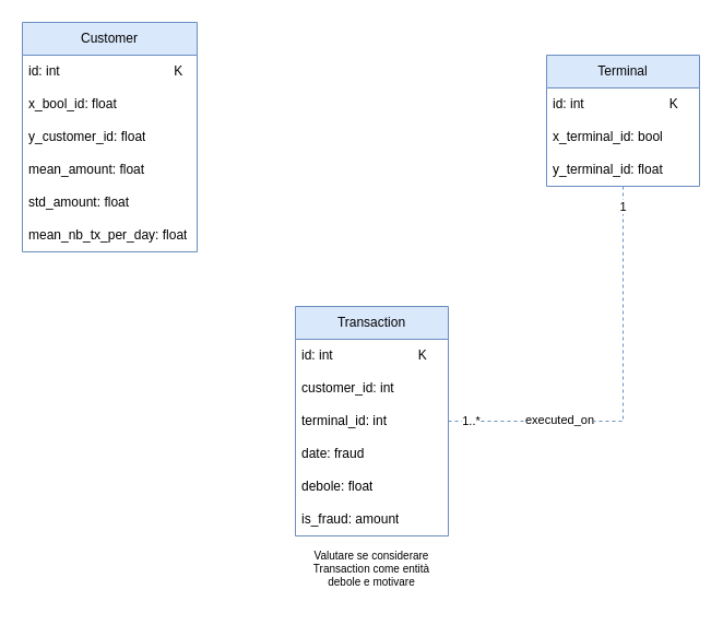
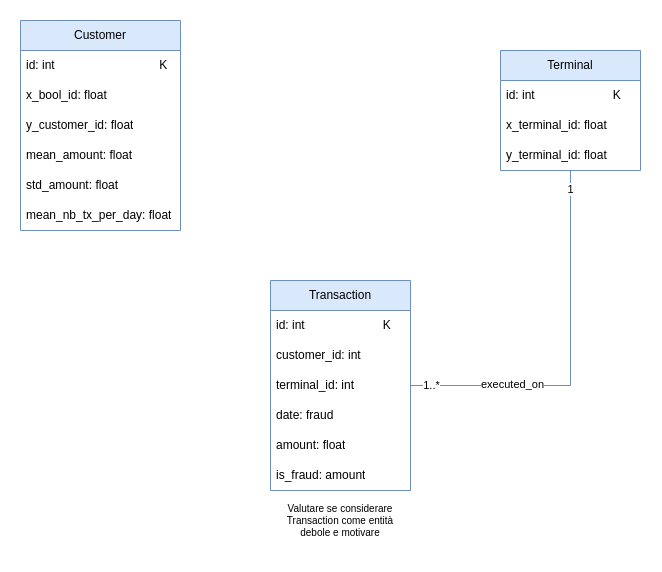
  <mxCell id="0" />
  <mxCell id="1" parent="0" />
  <mxCell id="2" value="Customer" style="swimlane;fontStyle=0;childLayout=stackLayout;horizontal=1;startSize=30;horizontalStack=0;resizeParent=1;resizeParentMax=0;resizeLast=0;collapsible=1;marginBottom=0;whiteSpace=wrap;html=1;fillColor=#dae8fc;strokeColor=#6c8ebf;" vertex="1" parent="1"><mxGeometry x="20" y="20" width="160" height="210" as="geometry" /></mxCell>
  <mxCell id="3" value="id: int&lt;span style=&quot;white-space: pre;&quot;&gt;&#09;&lt;span style=&quot;white-space: pre;&quot;&gt;&#09;&lt;span style=&quot;white-space: pre;&quot;&gt;&#09;&lt;/span&gt;&lt;/span&gt;&lt;/span&gt;&lt;span style=&quot;white-space: pre;&quot;&gt;&#09;&lt;/span&gt;K" style="text;strokeColor=none;fillColor=none;align=left;verticalAlign=middle;spacingLeft=4;spacingRight=4;overflow=hidden;points=[[0,0.5],[1,0.5]];portConstraint=eastwest;rotatable=0;whiteSpace=wrap;html=1;fontStyle=0" vertex="1" parent="2"><mxGeometry y="30" width="160" height="30" as="geometry" /></mxCell>
  <mxCell id="4" value="x_bool_id: float" style="text;strokeColor=none;fillColor=none;align=left;verticalAlign=middle;spacingLeft=4;spacingRight=4;overflow=hidden;points=[[0,0.5],[1,0.5]];portConstraint=eastwest;rotatable=0;whiteSpace=wrap;html=1;" vertex="1" parent="2"><mxGeometry y="60" width="160" height="30" as="geometry" /></mxCell>
  <mxCell id="5" value="y_customer_id: float" style="text;strokeColor=none;fillColor=none;align=left;verticalAlign=middle;spacingLeft=4;spacingRight=4;overflow=hidden;points=[[0,0.5],[1,0.5]];portConstraint=eastwest;rotatable=0;whiteSpace=wrap;html=1;" vertex="1" parent="2"><mxGeometry y="90" width="160" height="30" as="geometry" /></mxCell>
  <mxCell id="6" value="mean_amount: float" style="text;strokeColor=none;fillColor=none;align=left;verticalAlign=middle;spacingLeft=4;spacingRight=4;overflow=hidden;points=[[0,0.5],[1,0.5]];portConstraint=eastwest;rotatable=0;whiteSpace=wrap;html=1;" vertex="1" parent="2"><mxGeometry y="120" width="160" height="30" as="geometry" /></mxCell>
  <mxCell id="7" value="std_amount: float" style="text;strokeColor=none;fillColor=none;align=left;verticalAlign=middle;spacingLeft=4;spacingRight=4;overflow=hidden;points=[[0,0.5],[1,0.5]];portConstraint=eastwest;rotatable=0;whiteSpace=wrap;html=1;" vertex="1" parent="2"><mxGeometry y="150" width="160" height="30" as="geometry" /></mxCell>
  <mxCell id="8" value="mean_nb_tx_per_day: float" style="text;strokeColor=none;fillColor=none;align=left;verticalAlign=middle;spacingLeft=4;spacingRight=4;overflow=hidden;points=[[0,0.5],[1,0.5]];portConstraint=eastwest;rotatable=0;whiteSpace=wrap;html=1;" vertex="1" parent="2"><mxGeometry y="180" width="160" height="30" as="geometry" /></mxCell>
  <mxCell id="9" value="Terminal" style="swimlane;fontStyle=0;childLayout=stackLayout;horizontal=1;startSize=30;horizontalStack=0;resizeParent=1;resizeParentMax=0;resizeLast=0;collapsible=1;marginBottom=0;whiteSpace=wrap;html=1;fillColor=#dae8fc;strokeColor=#6c8ebf;" vertex="1" parent="1"><mxGeometry x="500" y="50" width="140" height="120" as="geometry" /></mxCell>
  <mxCell id="10" value="id: int&lt;span style=&quot;white-space: pre;&quot;&gt;&#09;&lt;/span&gt;&lt;span style=&quot;white-space: pre;&quot;&gt;&#09;&lt;/span&gt;&lt;span style=&quot;white-space: pre;&quot;&gt;&#09;&lt;/span&gt;K" style="text;strokeColor=none;fillColor=none;align=left;verticalAlign=middle;spacingLeft=4;spacingRight=4;overflow=hidden;points=[[0,0.5],[1,0.5]];portConstraint=eastwest;rotatable=0;whiteSpace=wrap;html=1;" vertex="1" parent="9"><mxGeometry y="30" width="140" height="30" as="geometry" /></mxCell>
- <mxCell id="11" value="x_terminal_id: bool" style="text;strokeColor=none;fillColor=none;align=left;verticalAlign=middle;spacingLeft=4;spacingRight=4;overflow=hidden;points=[[0,0.5],[1,0.5]];portConstraint=eastwest;rotatable=0;whiteSpace=wrap;html=1;" vertex="1" parent="9"><mxGeometry y="60" width="140" height="30" as="geometry" /></mxCell>
+ <mxCell id="11" value="x_terminal_id: float" style="text;strokeColor=none;fillColor=none;align=left;verticalAlign=middle;spacingLeft=4;spacingRight=4;overflow=hidden;points=[[0,0.5],[1,0.5]];portConstraint=eastwest;rotatable=0;whiteSpace=wrap;html=1;" vertex="1" parent="9"><mxGeometry y="60" width="140" height="30" as="geometry" /></mxCell>
  <mxCell id="12" value="y_terminal_id: float" style="text;strokeColor=none;fillColor=none;align=left;verticalAlign=middle;spacingLeft=4;spacingRight=4;overflow=hidden;points=[[0,0.5],[1,0.5]];portConstraint=eastwest;rotatable=0;whiteSpace=wrap;html=1;" vertex="1" parent="9"><mxGeometry y="90" width="140" height="30" as="geometry" /></mxCell>
  <mxCell id="13" value="Transaction" style="swimlane;fontStyle=0;childLayout=stackLayout;horizontal=1;startSize=30;horizontalStack=0;resizeParent=1;resizeParentMax=0;resizeLast=0;collapsible=1;marginBottom=0;whiteSpace=wrap;html=1;fillColor=#dae8fc;strokeColor=#6c8ebf;" vertex="1" parent="1"><mxGeometry x="270" y="280" width="140" height="210" as="geometry" /></mxCell>
  <mxCell id="14" value="id: int&lt;span style=&quot;white-space: pre;&quot;&gt;&#09;&lt;/span&gt;&lt;span style=&quot;white-space: pre;&quot;&gt;&#09;&lt;/span&gt;&lt;span style=&quot;white-space: pre;&quot;&gt;&#09;&lt;/span&gt;K" style="text;strokeColor=none;fillColor=none;align=left;verticalAlign=middle;spacingLeft=4;spacingRight=4;overflow=hidden;points=[[0,0.5],[1,0.5]];portConstraint=eastwest;rotatable=0;whiteSpace=wrap;html=1;" vertex="1" parent="13"><mxGeometry y="30" width="140" height="30" as="geometry" /></mxCell>
  <mxCell id="15" value="customer_id: int" style="text;strokeColor=none;fillColor=none;align=left;verticalAlign=middle;spacingLeft=4;spacingRight=4;overflow=hidden;points=[[0,0.5],[1,0.5]];portConstraint=eastwest;rotatable=0;whiteSpace=wrap;html=1;" vertex="1" parent="13"><mxGeometry y="60" width="140" height="30" as="geometry" /></mxCell>
  <mxCell id="16" value="terminal_id: int" style="text;strokeColor=none;fillColor=none;align=left;verticalAlign=middle;spacingLeft=4;spacingRight=4;overflow=hidden;points=[[0,0.5],[1,0.5]];portConstraint=eastwest;rotatable=0;whiteSpace=wrap;html=1;" vertex="1" parent="13"><mxGeometry y="90" width="140" height="30" as="geometry" /></mxCell>
  <mxCell id="17" value="date: fraud" style="text;strokeColor=none;fillColor=none;align=left;verticalAlign=middle;spacingLeft=4;spacingRight=4;overflow=hidden;points=[[0,0.5],[1,0.5]];portConstraint=eastwest;rotatable=0;whiteSpace=wrap;html=1;" vertex="1" parent="13"><mxGeometry y="120" width="140" height="30" as="geometry" /></mxCell>
- <mxCell id="18" value="debole: float" style="text;strokeColor=none;fillColor=none;align=left;verticalAlign=middle;spacingLeft=4;spacingRight=4;overflow=hidden;points=[[0,0.5],[1,0.5]];portConstraint=eastwest;rotatable=0;whiteSpace=wrap;html=1;" vertex="1" parent="13"><mxGeometry y="150" width="140" height="30" as="geometry" /></mxCell>
+ <mxCell id="18" value="amount: float" style="text;strokeColor=none;fillColor=none;align=left;verticalAlign=middle;spacingLeft=4;spacingRight=4;overflow=hidden;points=[[0,0.5],[1,0.5]];portConstraint=eastwest;rotatable=0;whiteSpace=wrap;html=1;" vertex="1" parent="13"><mxGeometry y="150" width="140" height="30" as="geometry" /></mxCell>
  <mxCell id="19" value="is_fraud: amount" style="text;strokeColor=none;fillColor=none;align=left;verticalAlign=middle;spacingLeft=4;spacingRight=4;overflow=hidden;points=[[0,0.5],[1,0.5]];portConstraint=eastwest;rotatable=0;whiteSpace=wrap;html=1;" vertex="1" parent="13"><mxGeometry y="180" width="140" height="30" as="geometry" /></mxCell>
- <mxCell id="20" style="edgeStyle=orthogonalEdgeStyle;rounded=0;orthogonalLoop=1;jettySize=auto;html=1;entryX=1;entryY=0.5;entryDx=0;entryDy=0;endArrow=none;endFill=0;fillColor=#dae8fc;strokeColor=#6c8ebf;dashed=1;" edge="1" parent="1" source="12" target="16"><mxGeometry relative="1" as="geometry"><Array as="points"><mxPoint x="570" y="385" /></Array></mxGeometry></mxCell>
+ <mxCell id="20" style="edgeStyle=orthogonalEdgeStyle;rounded=0;orthogonalLoop=1;jettySize=auto;html=1;entryX=1;entryY=0.5;entryDx=0;entryDy=0;endArrow=none;endFill=0;fillColor=#dae8fc;strokeColor=#6c8ebf;" edge="1" parent="1" source="12" target="16"><mxGeometry relative="1" as="geometry"><Array as="points"><mxPoint x="570" y="385" /></Array></mxGeometry></mxCell>
  <mxCell id="21" value="1" style="edgeLabel;html=1;align=center;verticalAlign=middle;resizable=0;points=[];" connectable="0" vertex="1" parent="20"><mxGeometry x="-0.903" y="-2" relative="1" as="geometry"><mxPoint x="1" as="offset" /></mxGeometry></mxCell>
  <mxCell id="22" value="1..*" style="edgeLabel;html=1;align=center;verticalAlign=middle;resizable=0;points=[];" connectable="0" vertex="1" parent="20"><mxGeometry x="0.892" y="-1" relative="1" as="geometry"><mxPoint as="offset" /></mxGeometry></mxCell>
  <mxCell id="23" value="executed_on" style="edgeLabel;html=1;align=center;verticalAlign=middle;resizable=0;points=[];" connectable="0" vertex="1" parent="20"><mxGeometry x="0.391" y="1" relative="1" as="geometry"><mxPoint x="-13" y="-3" as="offset" /></mxGeometry></mxCell>
  <mxCell id="24" value="Valutare se considerare Transaction come entità debole e motivare" style="text;html=1;align=center;verticalAlign=middle;whiteSpace=wrap;rounded=0;fontSize=10;" vertex="1" parent="1"><mxGeometry x="275" y="490" width="130" height="60" as="geometry" /></mxCell>
